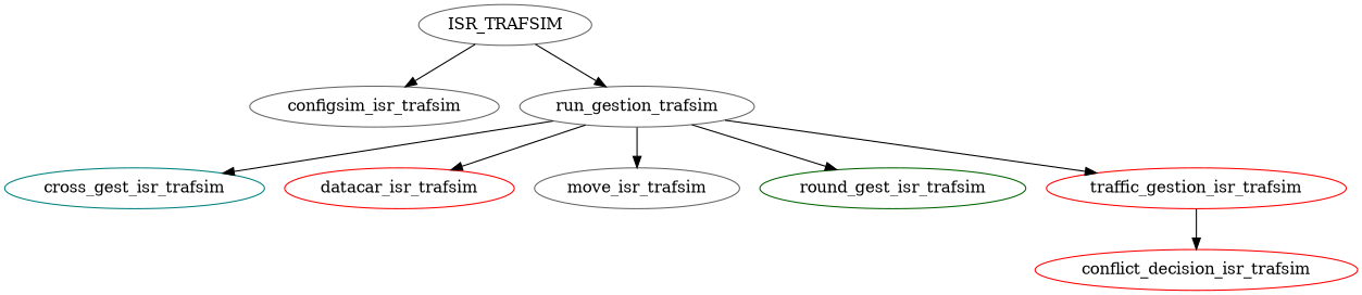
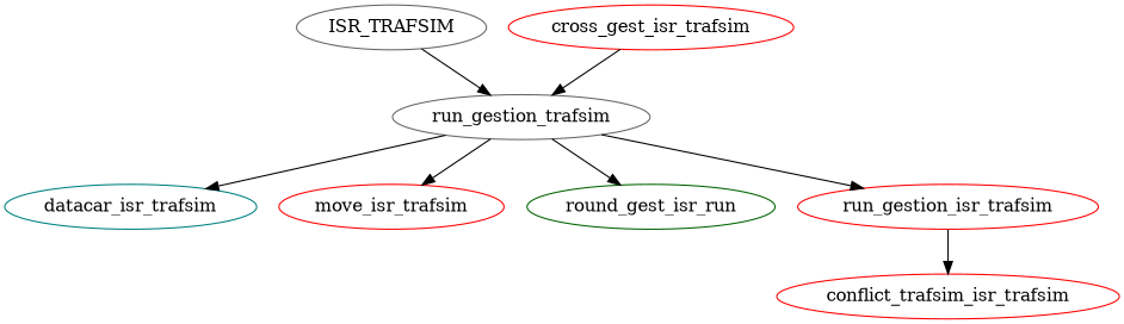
  digraph {
    node [color=gray40]
    ISR_TRAFSIM
-   configsim_isr_trafsim
    n3 [label=run_gestion_trafsim]
-   cross_gest_isr_trafsim [color=teal]
-   datacar_isr_trafsim [color=red]
-   move_isr_trafsim
-   round_gest_isr_trafsim [color=darkgreen]
-   traffic_gestion_isr_trafsim [color=red]
-   conflict_decision_isr_trafsim [color=red]
-   ISR_TRAFSIM -> configsim_isr_trafsim
+   cross_gest_isr_trafsim [color=red]
+   datacar_isr_trafsim [color=teal]
+   move_isr_trafsim [color=red]
+   round_gest_isr_trafsim [color=darkgreen label=round_gest_isr_run]
+   traffic_gestion_isr_trafsim [color=red label=run_gestion_isr_trafsim]
+   conflict_decision_isr_trafsim [color=red label=conflict_trafsim_isr_trafsim]
    ISR_TRAFSIM -> n3
-   n3 -> cross_gest_isr_trafsim
+   cross_gest_isr_trafsim -> n3
    n3 -> datacar_isr_trafsim
    n3 -> move_isr_trafsim
    n3 -> round_gest_isr_trafsim
    n3 -> traffic_gestion_isr_trafsim
    traffic_gestion_isr_trafsim -> conflict_decision_isr_trafsim
  }
